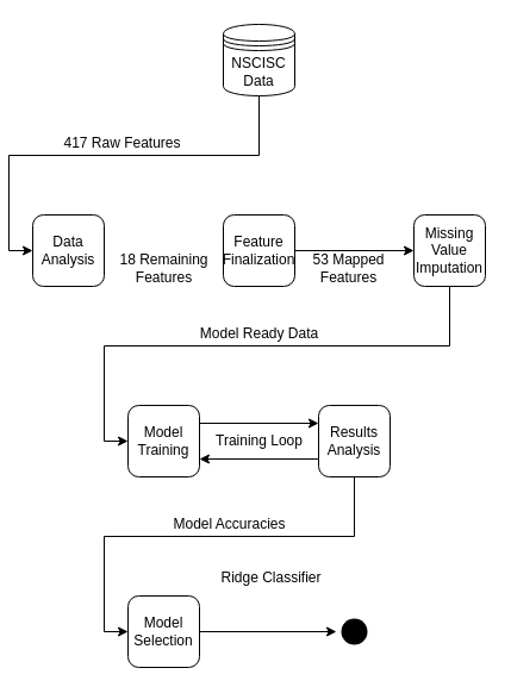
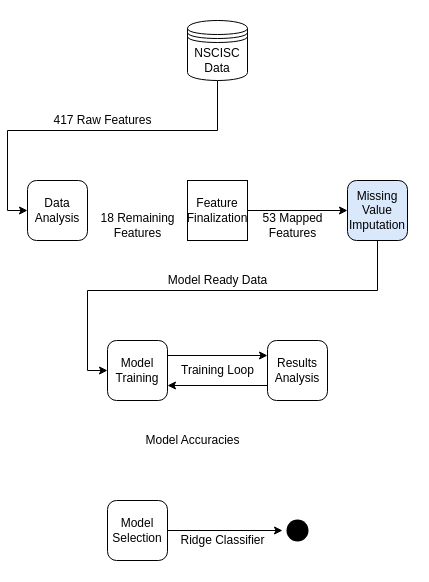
  <mxCell id="0" />
  <mxCell id="1" parent="0" />
  <mxCell id="2" value="Data Analysis" style="rounded=1;whiteSpace=wrap;html=1;" vertex="1" parent="1"><mxGeometry x="20" y="180" width="60" height="60" as="geometry" /></mxCell>
  <mxCell id="3" style="edgeStyle=orthogonalEdgeStyle;rounded=0;orthogonalLoop=1;jettySize=auto;html=1;exitX=0.5;exitY=1;exitDx=0;exitDy=0;entryX=0;entryY=0.5;entryDx=0;entryDy=0;" edge="1" parent="1" source="4" target="2"><mxGeometry relative="1" as="geometry" /></mxCell>
  <mxCell id="4" value="NSCISC Data" style="shape=datastore;whiteSpace=wrap;html=1;" vertex="1" parent="1"><mxGeometry x="180" y="20" width="60" height="60" as="geometry" /></mxCell>
  <mxCell id="5" style="edgeStyle=orthogonalEdgeStyle;rounded=0;orthogonalLoop=1;jettySize=auto;html=1;exitX=1;exitY=0.5;exitDx=0;exitDy=0;entryX=0;entryY=0.5;entryDx=0;entryDy=0;" edge="1" parent="1" source="6" target="8"><mxGeometry relative="1" as="geometry" /></mxCell>
- <mxCell id="6" value="Feature Finalization" style="rounded=1;whiteSpace=wrap;html=1;" vertex="1" parent="1"><mxGeometry x="180" y="180" width="60" height="60" as="geometry" /></mxCell>
+ <mxCell id="6" value="Feature Finalization" style="whiteSpace=wrap;html=1;rounded=0;" vertex="1" parent="1"><mxGeometry x="180" y="180" width="60" height="60" as="geometry" /></mxCell>
  <mxCell id="7" style="edgeStyle=orthogonalEdgeStyle;rounded=0;orthogonalLoop=1;jettySize=auto;html=1;exitX=0.5;exitY=1;exitDx=0;exitDy=0;entryX=0;entryY=0.5;entryDx=0;entryDy=0;" edge="1" parent="1" source="8" target="10"><mxGeometry relative="1" as="geometry" /></mxCell>
- <mxCell id="8" value="Missing Value Imputation" style="rounded=1;whiteSpace=wrap;html=1;" vertex="1" parent="1"><mxGeometry x="340" y="180" width="60" height="60" as="geometry" /></mxCell>
+ <mxCell id="8" value="Missing Value Imputation" style="rounded=1;whiteSpace=wrap;html=1;fillColor=#dae8fc;" vertex="1" parent="1"><mxGeometry x="340" y="180" width="60" height="60" as="geometry" /></mxCell>
  <mxCell id="9" style="edgeStyle=orthogonalEdgeStyle;rounded=0;orthogonalLoop=1;jettySize=auto;html=1;exitX=1;exitY=0.25;exitDx=0;exitDy=0;entryX=0;entryY=0.25;entryDx=0;entryDy=0;" edge="1" parent="1" source="10" target="13"><mxGeometry relative="1" as="geometry" /></mxCell>
  <mxCell id="10" value="Model Training" style="rounded=1;whiteSpace=wrap;html=1;" vertex="1" parent="1"><mxGeometry x="100" y="340" width="60" height="60" as="geometry" /></mxCell>
  <mxCell id="11" style="edgeStyle=orthogonalEdgeStyle;rounded=0;orthogonalLoop=1;jettySize=auto;html=1;exitX=0;exitY=0.75;exitDx=0;exitDy=0;entryX=1;entryY=0.75;entryDx=0;entryDy=0;" edge="1" parent="1" source="13" target="10"><mxGeometry relative="1" as="geometry" /></mxCell>
- <mxCell id="12" style="edgeStyle=orthogonalEdgeStyle;rounded=0;orthogonalLoop=1;jettySize=auto;html=1;exitX=0.5;exitY=1;exitDx=0;exitDy=0;entryX=0;entryY=0.5;entryDx=0;entryDy=0;" edge="1" parent="1" source="13" target="15"><mxGeometry relative="1" as="geometry" /></mxCell>
  <mxCell id="13" value="Results Analysis" style="rounded=1;whiteSpace=wrap;html=1;" vertex="1" parent="1"><mxGeometry x="260" y="340" width="60" height="60" as="geometry" /></mxCell>
  <mxCell id="14" style="edgeStyle=orthogonalEdgeStyle;rounded=0;orthogonalLoop=1;jettySize=auto;html=1;exitX=1;exitY=0.5;exitDx=0;exitDy=0;entryX=0;entryY=0.5;entryDx=0;entryDy=0;" edge="1" parent="1" source="15" target="16"><mxGeometry relative="1" as="geometry" /></mxCell>
  <mxCell id="15" value="Model Selection" style="rounded=1;whiteSpace=wrap;html=1;" vertex="1" parent="1"><mxGeometry x="100" y="500" width="60" height="60" as="geometry" /></mxCell>
  <mxCell id="16" value="" style="ellipse;html=1;shape=endState;fillColor=#000000;strokeColor=none;" vertex="1" parent="1"><mxGeometry x="275" y="515" width="30" height="30" as="geometry" /></mxCell>
  <mxCell id="17" value="417 Raw Features" style="text;html=1;align=center;verticalAlign=middle;resizable=0;points=[];autosize=1;strokeColor=none;fillColor=none;" vertex="1" parent="1"><mxGeometry x="40" y="110" width="110" height="20" as="geometry" /></mxCell>
  <mxCell id="18" value="&lt;div&gt;18 Remaining &lt;br&gt;&lt;/div&gt;&lt;div&gt;Features&lt;/div&gt;" style="text;html=1;align=center;verticalAlign=middle;resizable=0;points=[];autosize=1;strokeColor=none;fillColor=none;" vertex="1" parent="1"><mxGeometry x="85" y="210" width="90" height="30" as="geometry" /></mxCell>
  <mxCell id="19" value="&lt;div&gt;53 Mapped &lt;br&gt;&lt;/div&gt;&lt;div&gt;Features&lt;/div&gt;" style="text;html=1;align=center;verticalAlign=middle;resizable=0;points=[];autosize=1;strokeColor=none;fillColor=none;" vertex="1" parent="1"><mxGeometry x="250" y="210" width="70" height="30" as="geometry" /></mxCell>
  <mxCell id="20" value="Model Ready Data" style="text;html=1;align=center;verticalAlign=middle;resizable=0;points=[];autosize=1;strokeColor=none;fillColor=none;" vertex="1" parent="1"><mxGeometry x="155" y="270" width="110" height="20" as="geometry" /></mxCell>
  <mxCell id="21" value="Training Loop" style="text;html=1;align=center;verticalAlign=middle;resizable=0;points=[];autosize=1;strokeColor=none;fillColor=none;" vertex="1" parent="1"><mxGeometry x="165" y="360" width="90" height="20" as="geometry" /></mxCell>
  <mxCell id="22" value="Model Accuracies" style="text;html=1;align=center;verticalAlign=middle;resizable=0;points=[];autosize=1;strokeColor=none;fillColor=none;" vertex="1" parent="1"><mxGeometry x="130" y="430" width="110" height="20" as="geometry" /></mxCell>
- <mxCell id="23" value="Ridge Classifier" style="text;html=1;align=center;verticalAlign=middle;resizable=0;points=[];autosize=1;strokeColor=none;fillColor=none;" vertex="1" parent="1"><mxGeometry x="170" y="475" width="100" height="20" as="geometry" /></mxCell>
+ <mxCell id="23" value="Ridge Classifier" style="text;html=1;align=center;verticalAlign=middle;resizable=0;points=[];autosize=1;strokeColor=none;fillColor=none;" vertex="1" parent="1"><mxGeometry x="165" y="530" width="100" height="20" as="geometry" /></mxCell>
